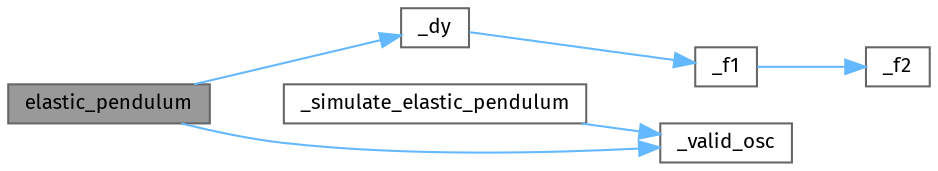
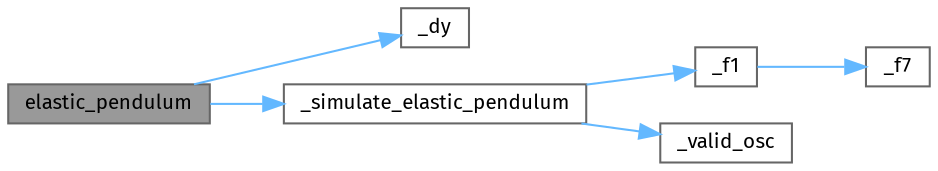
  digraph {
    fontname="Fira Sans"
    rankdir=LR
    node [color=grey40 fillcolor=white fontname="Fira Sans" fontsize=10 shape=box style=filled]
    edge [color=steelblue1 fontname="Fira Sans" fontsize=10 labelfontname=Helvetica labelfontsize=10 style=solid]
    n1 [color=gray40 fillcolor=grey60 fontcolor=black height=0.2 label=elastic_pendulum width=0.4]
    n2 [height=0.2 label=_simulate_elastic_pendulum width=0.4]
    n3 [height=0.2 label=_dy width=0.4]
    n4 [height=0.2 label=_f1 width=0.4]
    n5 [height=0.2 label=_valid_osc width=0.4]
-   n6 [height=0.2 label=_f2 width=0.4]
-   n1 -> n5
+   n6 [height=0.2 label=_f7 width=0.4]
+   n1 -> n2
    n1 -> n3
-   n3 -> n4
+   n2 -> n4
    n2 -> n5
    n4 -> n6
  }
